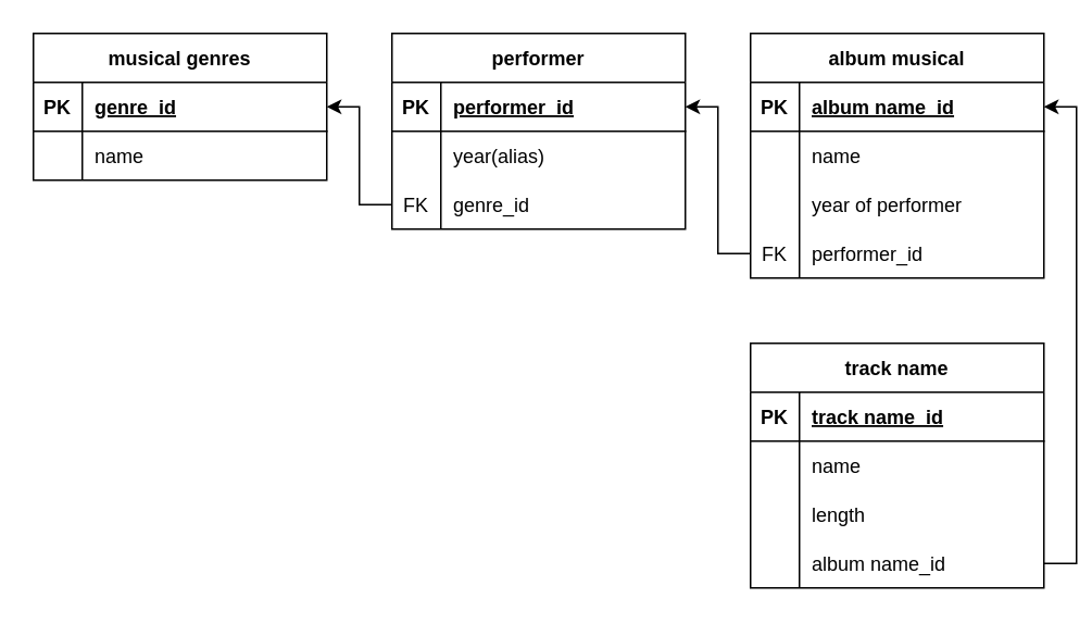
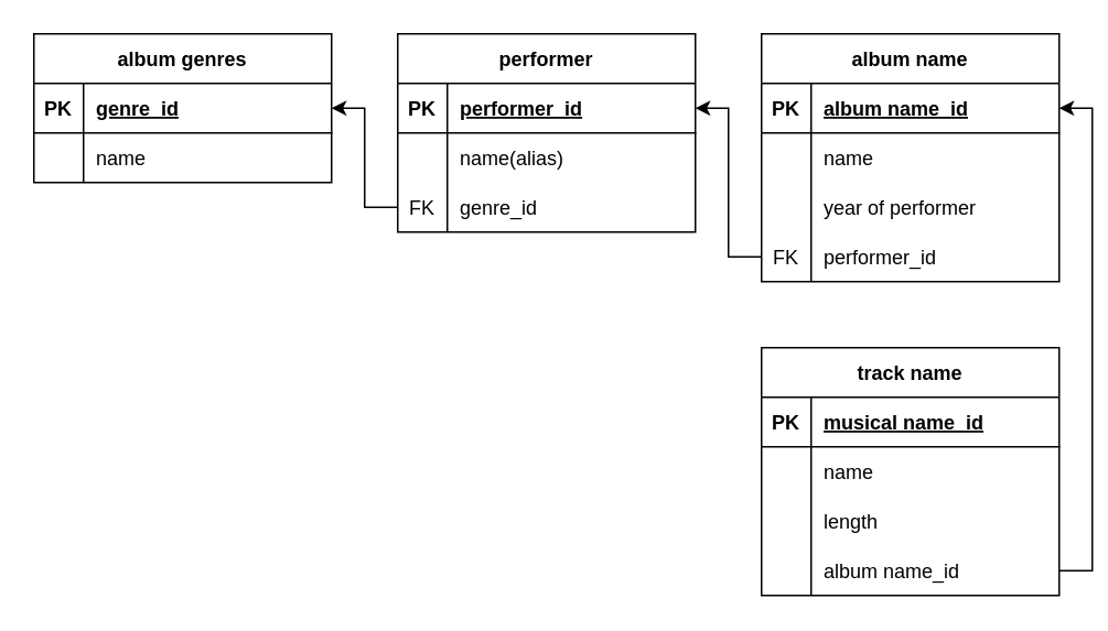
  <mxCell id="0" />
  <mxCell id="1" parent="0" />
- <mxCell id="2" value="musical genres" style="shape=table;startSize=30;container=1;collapsible=1;childLayout=tableLayout;fixedRows=1;rowLines=0;fontStyle=1;align=center;resizeLast=1;" parent="1" vertex="1"><mxGeometry x="20" y="20" width="180" height="90" as="geometry" /></mxCell>
+ <mxCell id="2" value="album genres" style="shape=table;startSize=30;container=1;collapsible=1;childLayout=tableLayout;fixedRows=1;rowLines=0;fontStyle=1;align=center;resizeLast=1;" parent="1" vertex="1"><mxGeometry x="20" y="20" width="180" height="90" as="geometry" /></mxCell>
  <mxCell id="3" value="" style="shape=tableRow;horizontal=0;startSize=0;swimlaneHead=0;swimlaneBody=0;fillColor=none;collapsible=0;dropTarget=0;points=[[0,0.5],[1,0.5]];portConstraint=eastwest;top=0;left=0;right=0;bottom=1;" parent="2" vertex="1"><mxGeometry y="30" width="180" height="30" as="geometry" /></mxCell>
  <mxCell id="4" value="PK" style="shape=partialRectangle;connectable=0;fillColor=none;top=0;left=0;bottom=0;right=0;fontStyle=1;overflow=hidden;" parent="3" vertex="1"><mxGeometry width="30" height="30" as="geometry"><mxRectangle width="30" height="30" as="alternateBounds" /></mxGeometry></mxCell>
  <mxCell id="5" value="genre_id" style="shape=partialRectangle;connectable=0;fillColor=none;top=0;left=0;bottom=0;right=0;align=left;spacingLeft=6;fontStyle=5;overflow=hidden;" parent="3" vertex="1"><mxGeometry x="30" width="150" height="30" as="geometry"><mxRectangle width="150" height="30" as="alternateBounds" /></mxGeometry></mxCell>
  <mxCell id="6" value="" style="shape=tableRow;horizontal=0;startSize=0;swimlaneHead=0;swimlaneBody=0;fillColor=none;collapsible=0;dropTarget=0;points=[[0,0.5],[1,0.5]];portConstraint=eastwest;top=0;left=0;right=0;bottom=0;" parent="2" vertex="1"><mxGeometry y="60" width="180" height="30" as="geometry" /></mxCell>
  <mxCell id="7" value="" style="shape=partialRectangle;connectable=0;fillColor=none;top=0;left=0;bottom=0;right=0;editable=1;overflow=hidden;" parent="6" vertex="1"><mxGeometry width="30" height="30" as="geometry"><mxRectangle width="30" height="30" as="alternateBounds" /></mxGeometry></mxCell>
  <mxCell id="8" value="name" style="shape=partialRectangle;connectable=0;fillColor=none;top=0;left=0;bottom=0;right=0;align=left;spacingLeft=6;overflow=hidden;" parent="6" vertex="1"><mxGeometry x="30" width="150" height="30" as="geometry"><mxRectangle width="150" height="30" as="alternateBounds" /></mxGeometry></mxCell>
  <mxCell id="9" value="performer" style="shape=table;startSize=30;container=1;collapsible=1;childLayout=tableLayout;fixedRows=1;rowLines=0;fontStyle=1;align=center;resizeLast=1;" parent="1" vertex="1"><mxGeometry x="240" y="20" width="180" height="120" as="geometry" /></mxCell>
  <mxCell id="10" value="" style="shape=tableRow;horizontal=0;startSize=0;swimlaneHead=0;swimlaneBody=0;fillColor=none;collapsible=0;dropTarget=0;points=[[0,0.5],[1,0.5]];portConstraint=eastwest;top=0;left=0;right=0;bottom=1;" parent="9" vertex="1"><mxGeometry y="30" width="180" height="30" as="geometry" /></mxCell>
  <mxCell id="11" value="PK" style="shape=partialRectangle;connectable=0;fillColor=none;top=0;left=0;bottom=0;right=0;fontStyle=1;overflow=hidden;" parent="10" vertex="1"><mxGeometry width="30" height="30" as="geometry"><mxRectangle width="30" height="30" as="alternateBounds" /></mxGeometry></mxCell>
  <mxCell id="12" value="performer_id" style="shape=partialRectangle;connectable=0;fillColor=none;top=0;left=0;bottom=0;right=0;align=left;spacingLeft=6;fontStyle=5;overflow=hidden;" parent="10" vertex="1"><mxGeometry x="30" width="150" height="30" as="geometry"><mxRectangle width="150" height="30" as="alternateBounds" /></mxGeometry></mxCell>
  <mxCell id="13" value="" style="shape=tableRow;horizontal=0;startSize=0;swimlaneHead=0;swimlaneBody=0;fillColor=none;collapsible=0;dropTarget=0;points=[[0,0.5],[1,0.5]];portConstraint=eastwest;top=0;left=0;right=0;bottom=0;" parent="9" vertex="1"><mxGeometry y="60" width="180" height="30" as="geometry" /></mxCell>
  <mxCell id="14" value="" style="shape=partialRectangle;connectable=0;fillColor=none;top=0;left=0;bottom=0;right=0;editable=1;overflow=hidden;" parent="13" vertex="1"><mxGeometry width="30" height="30" as="geometry"><mxRectangle width="30" height="30" as="alternateBounds" /></mxGeometry></mxCell>
- <mxCell id="15" value="year(alias)" style="shape=partialRectangle;connectable=0;fillColor=none;top=0;left=0;bottom=0;right=0;align=left;spacingLeft=6;overflow=hidden;" parent="13" vertex="1"><mxGeometry x="30" width="150" height="30" as="geometry"><mxRectangle width="150" height="30" as="alternateBounds" /></mxGeometry></mxCell>
+ <mxCell id="15" value="name(alias)" style="shape=partialRectangle;connectable=0;fillColor=none;top=0;left=0;bottom=0;right=0;align=left;spacingLeft=6;overflow=hidden;" parent="13" vertex="1"><mxGeometry x="30" width="150" height="30" as="geometry"><mxRectangle width="150" height="30" as="alternateBounds" /></mxGeometry></mxCell>
  <mxCell id="16" value="" style="shape=tableRow;horizontal=0;startSize=0;swimlaneHead=0;swimlaneBody=0;fillColor=none;collapsible=0;dropTarget=0;points=[[0,0.5],[1,0.5]];portConstraint=eastwest;top=0;left=0;right=0;bottom=0;" parent="9" vertex="1"><mxGeometry y="90" width="180" height="30" as="geometry" /></mxCell>
  <mxCell id="17" value="FK" style="shape=partialRectangle;connectable=0;fillColor=none;top=0;left=0;bottom=0;right=0;editable=1;overflow=hidden;" parent="16" vertex="1"><mxGeometry width="30" height="30" as="geometry"><mxRectangle width="30" height="30" as="alternateBounds" /></mxGeometry></mxCell>
  <mxCell id="18" value="genre_id" style="shape=partialRectangle;connectable=0;fillColor=none;top=0;left=0;bottom=0;right=0;align=left;spacingLeft=6;overflow=hidden;" parent="16" vertex="1"><mxGeometry x="30" width="150" height="30" as="geometry"><mxRectangle width="150" height="30" as="alternateBounds" /></mxGeometry></mxCell>
- <mxCell id="19" value="album musical" style="shape=table;startSize=30;container=1;collapsible=1;childLayout=tableLayout;fixedRows=1;rowLines=0;fontStyle=1;align=center;resizeLast=1;" vertex="1" parent="1"><mxGeometry x="460" y="20" width="180" height="150" as="geometry" /></mxCell>
+ <mxCell id="19" value="album name" style="shape=table;startSize=30;container=1;collapsible=1;childLayout=tableLayout;fixedRows=1;rowLines=0;fontStyle=1;align=center;resizeLast=1;" vertex="1" parent="1"><mxGeometry x="460" y="20" width="180" height="150" as="geometry" /></mxCell>
  <mxCell id="20" value="" style="shape=tableRow;horizontal=0;startSize=0;swimlaneHead=0;swimlaneBody=0;fillColor=none;collapsible=0;dropTarget=0;points=[[0,0.5],[1,0.5]];portConstraint=eastwest;top=0;left=0;right=0;bottom=1;" vertex="1" parent="19"><mxGeometry y="30" width="180" height="30" as="geometry" /></mxCell>
  <mxCell id="21" value="PK" style="shape=partialRectangle;connectable=0;fillColor=none;top=0;left=0;bottom=0;right=0;fontStyle=1;overflow=hidden;" vertex="1" parent="20"><mxGeometry width="30" height="30" as="geometry"><mxRectangle width="30" height="30" as="alternateBounds" /></mxGeometry></mxCell>
  <mxCell id="22" value="album name_id" style="shape=partialRectangle;connectable=0;fillColor=none;top=0;left=0;bottom=0;right=0;align=left;spacingLeft=6;fontStyle=5;overflow=hidden;" vertex="1" parent="20"><mxGeometry x="30" width="150" height="30" as="geometry"><mxRectangle width="150" height="30" as="alternateBounds" /></mxGeometry></mxCell>
  <mxCell id="23" value="" style="shape=tableRow;horizontal=0;startSize=0;swimlaneHead=0;swimlaneBody=0;fillColor=none;collapsible=0;dropTarget=0;points=[[0,0.5],[1,0.5]];portConstraint=eastwest;top=0;left=0;right=0;bottom=0;" vertex="1" parent="19"><mxGeometry y="60" width="180" height="30" as="geometry" /></mxCell>
  <mxCell id="24" value="" style="shape=partialRectangle;connectable=0;fillColor=none;top=0;left=0;bottom=0;right=0;editable=1;overflow=hidden;" vertex="1" parent="23"><mxGeometry width="30" height="30" as="geometry"><mxRectangle width="30" height="30" as="alternateBounds" /></mxGeometry></mxCell>
  <mxCell id="25" value="name" style="shape=partialRectangle;connectable=0;fillColor=none;top=0;left=0;bottom=0;right=0;align=left;spacingLeft=6;overflow=hidden;" vertex="1" parent="23"><mxGeometry x="30" width="150" height="30" as="geometry"><mxRectangle width="150" height="30" as="alternateBounds" /></mxGeometry></mxCell>
  <mxCell id="26" value="" style="shape=tableRow;horizontal=0;startSize=0;swimlaneHead=0;swimlaneBody=0;fillColor=none;collapsible=0;dropTarget=0;points=[[0,0.5],[1,0.5]];portConstraint=eastwest;top=0;left=0;right=0;bottom=0;" vertex="1" parent="19"><mxGeometry y="90" width="180" height="30" as="geometry" /></mxCell>
  <mxCell id="27" value="" style="shape=partialRectangle;connectable=0;fillColor=none;top=0;left=0;bottom=0;right=0;editable=1;overflow=hidden;" vertex="1" parent="26"><mxGeometry width="30" height="30" as="geometry"><mxRectangle width="30" height="30" as="alternateBounds" /></mxGeometry></mxCell>
  <mxCell id="28" value="year of performer" style="shape=partialRectangle;connectable=0;fillColor=none;top=0;left=0;bottom=0;right=0;align=left;spacingLeft=6;overflow=hidden;" vertex="1" parent="26"><mxGeometry x="30" width="150" height="30" as="geometry"><mxRectangle width="150" height="30" as="alternateBounds" /></mxGeometry></mxCell>
  <mxCell id="29" value="" style="shape=tableRow;horizontal=0;startSize=0;swimlaneHead=0;swimlaneBody=0;fillColor=none;collapsible=0;dropTarget=0;points=[[0,0.5],[1,0.5]];portConstraint=eastwest;top=0;left=0;right=0;bottom=0;" vertex="1" parent="19"><mxGeometry y="120" width="180" height="30" as="geometry" /></mxCell>
  <mxCell id="30" value="FK" style="shape=partialRectangle;connectable=0;fillColor=none;top=0;left=0;bottom=0;right=0;editable=1;overflow=hidden;" vertex="1" parent="29"><mxGeometry width="30" height="30" as="geometry"><mxRectangle width="30" height="30" as="alternateBounds" /></mxGeometry></mxCell>
  <mxCell id="31" value="performer_id" style="shape=partialRectangle;connectable=0;fillColor=none;top=0;left=0;bottom=0;right=0;align=left;spacingLeft=6;overflow=hidden;" vertex="1" parent="29"><mxGeometry x="30" width="150" height="30" as="geometry"><mxRectangle width="150" height="30" as="alternateBounds" /></mxGeometry></mxCell>
  <mxCell id="32" value="track name" style="shape=table;startSize=30;container=1;collapsible=1;childLayout=tableLayout;fixedRows=1;rowLines=0;fontStyle=1;align=center;resizeLast=1;" vertex="1" parent="1"><mxGeometry x="460" y="210" width="180" height="150" as="geometry" /></mxCell>
  <mxCell id="33" value="" style="shape=tableRow;horizontal=0;startSize=0;swimlaneHead=0;swimlaneBody=0;fillColor=none;collapsible=0;dropTarget=0;points=[[0,0.5],[1,0.5]];portConstraint=eastwest;top=0;left=0;right=0;bottom=1;" vertex="1" parent="32"><mxGeometry y="30" width="180" height="30" as="geometry" /></mxCell>
  <mxCell id="34" value="PK" style="shape=partialRectangle;connectable=0;fillColor=none;top=0;left=0;bottom=0;right=0;fontStyle=1;overflow=hidden;" vertex="1" parent="33"><mxGeometry width="30" height="30" as="geometry"><mxRectangle width="30" height="30" as="alternateBounds" /></mxGeometry></mxCell>
- <mxCell id="35" value="track name_id" style="shape=partialRectangle;connectable=0;fillColor=none;top=0;left=0;bottom=0;right=0;align=left;spacingLeft=6;fontStyle=5;overflow=hidden;" vertex="1" parent="33"><mxGeometry x="30" width="150" height="30" as="geometry"><mxRectangle width="150" height="30" as="alternateBounds" /></mxGeometry></mxCell>
+ <mxCell id="35" value="musical name_id" style="shape=partialRectangle;connectable=0;fillColor=none;top=0;left=0;bottom=0;right=0;align=left;spacingLeft=6;fontStyle=5;overflow=hidden;" vertex="1" parent="33"><mxGeometry x="30" width="150" height="30" as="geometry"><mxRectangle width="150" height="30" as="alternateBounds" /></mxGeometry></mxCell>
  <mxCell id="36" value="" style="shape=tableRow;horizontal=0;startSize=0;swimlaneHead=0;swimlaneBody=0;fillColor=none;collapsible=0;dropTarget=0;points=[[0,0.5],[1,0.5]];portConstraint=eastwest;top=0;left=0;right=0;bottom=0;" vertex="1" parent="32"><mxGeometry y="60" width="180" height="30" as="geometry" /></mxCell>
  <mxCell id="37" value="" style="shape=partialRectangle;connectable=0;fillColor=none;top=0;left=0;bottom=0;right=0;editable=1;overflow=hidden;" vertex="1" parent="36"><mxGeometry width="30" height="30" as="geometry"><mxRectangle width="30" height="30" as="alternateBounds" /></mxGeometry></mxCell>
  <mxCell id="38" value="name" style="shape=partialRectangle;connectable=0;fillColor=none;top=0;left=0;bottom=0;right=0;align=left;spacingLeft=6;overflow=hidden;" vertex="1" parent="36"><mxGeometry x="30" width="150" height="30" as="geometry"><mxRectangle width="150" height="30" as="alternateBounds" /></mxGeometry></mxCell>
  <mxCell id="39" value="" style="shape=tableRow;horizontal=0;startSize=0;swimlaneHead=0;swimlaneBody=0;fillColor=none;collapsible=0;dropTarget=0;points=[[0,0.5],[1,0.5]];portConstraint=eastwest;top=0;left=0;right=0;bottom=0;" vertex="1" parent="32"><mxGeometry y="90" width="180" height="30" as="geometry" /></mxCell>
  <mxCell id="40" value="" style="shape=partialRectangle;connectable=0;fillColor=none;top=0;left=0;bottom=0;right=0;editable=1;overflow=hidden;" vertex="1" parent="39"><mxGeometry width="30" height="30" as="geometry"><mxRectangle width="30" height="30" as="alternateBounds" /></mxGeometry></mxCell>
  <mxCell id="41" value="length" style="shape=partialRectangle;connectable=0;fillColor=none;top=0;left=0;bottom=0;right=0;align=left;spacingLeft=6;overflow=hidden;" vertex="1" parent="39"><mxGeometry x="30" width="150" height="30" as="geometry"><mxRectangle width="150" height="30" as="alternateBounds" /></mxGeometry></mxCell>
  <mxCell id="42" value="" style="shape=tableRow;horizontal=0;startSize=0;swimlaneHead=0;swimlaneBody=0;fillColor=none;collapsible=0;dropTarget=0;points=[[0,0.5],[1,0.5]];portConstraint=eastwest;top=0;left=0;right=0;bottom=0;" vertex="1" parent="32"><mxGeometry y="120" width="180" height="30" as="geometry" /></mxCell>
  <mxCell id="43" value="" style="shape=partialRectangle;connectable=0;fillColor=none;top=0;left=0;bottom=0;right=0;editable=1;overflow=hidden;" vertex="1" parent="42"><mxGeometry width="30" height="30" as="geometry"><mxRectangle width="30" height="30" as="alternateBounds" /></mxGeometry></mxCell>
  <mxCell id="44" value="album name_id" style="shape=partialRectangle;connectable=0;fillColor=none;top=0;left=0;bottom=0;right=0;align=left;spacingLeft=6;overflow=hidden;" vertex="1" parent="42"><mxGeometry x="30" width="150" height="30" as="geometry"><mxRectangle width="150" height="30" as="alternateBounds" /></mxGeometry></mxCell>
  <mxCell id="45" style="edgeStyle=orthogonalEdgeStyle;rounded=0;orthogonalLoop=1;jettySize=auto;html=1;exitX=0;exitY=0.5;exitDx=0;exitDy=0;entryX=1;entryY=0.5;entryDx=0;entryDy=0;" edge="1" parent="1" source="16" target="3"><mxGeometry relative="1" as="geometry" /></mxCell>
  <mxCell id="46" style="edgeStyle=orthogonalEdgeStyle;rounded=0;orthogonalLoop=1;jettySize=auto;html=1;exitX=0;exitY=0.5;exitDx=0;exitDy=0;entryX=1;entryY=0.5;entryDx=0;entryDy=0;" edge="1" parent="1" source="29" target="10"><mxGeometry relative="1" as="geometry" /></mxCell>
  <mxCell id="47" style="edgeStyle=orthogonalEdgeStyle;rounded=0;orthogonalLoop=1;jettySize=auto;html=1;exitX=1;exitY=0.5;exitDx=0;exitDy=0;entryX=1;entryY=0.5;entryDx=0;entryDy=0;" edge="1" parent="1" source="42" target="20"><mxGeometry relative="1" as="geometry" /></mxCell>
